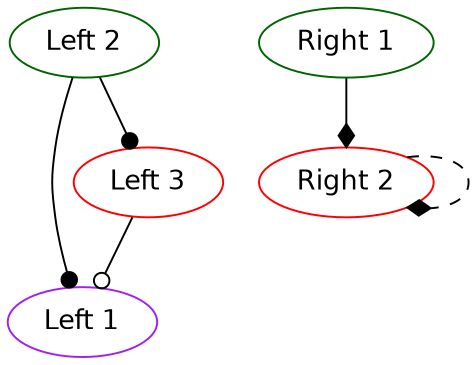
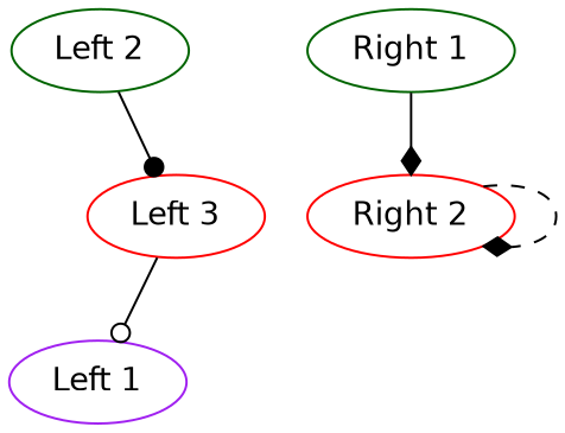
  digraph {
    fontname="DejaVu Sans"
    node [color=darkgreen fontname="DejaVu Sans"]
    edge [arrowhead=dot fontname="DejaVu Sans" style=solid]
    "Left 1" [color=purple height=0.5 width=1.0652]
    "Left 2" [height=0.5 width=1.0652]
    "Left 3" [color=red height=0.5 width=1.0652]
    "Right 1" [height=0.5 width=1.2457]
    "Right 2" [color=red height=0.5 width=1.2457]
-   "Left 2" -> "Left 1"
    "Left 2" -> "Left 3"
    "Left 3" -> "Left 1" [arrowhead=odot]
    "Right 1" -> "Right 2" [arrowhead=diamond]
    "Right 2" -> "Right 2" [arrowhead=diamond style=dashed]
  }
